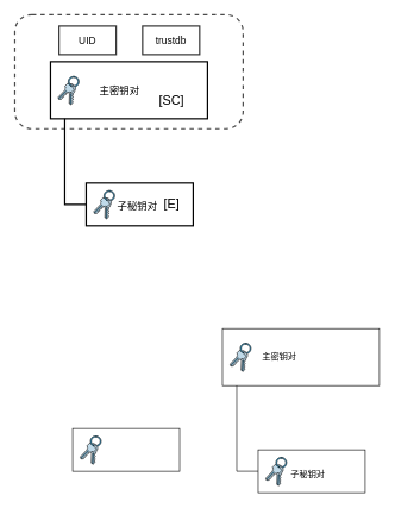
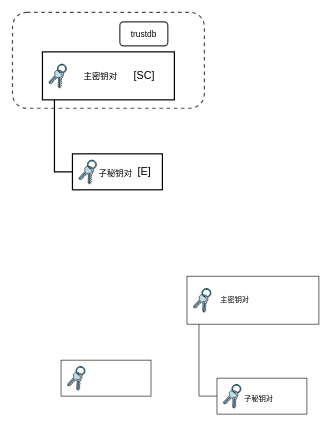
  <mxCell id="0" />
  <mxCell id="1" parent="0" />
  <mxCell id="2" value="" style="rounded=0;whiteSpace=wrap;html=1;strokeWidth=2;" vertex="1" parent="1"><mxGeometry x="70" y="86" width="220" height="80" as="geometry" /></mxCell>
  <mxCell id="3" value="" style="rounded=0;orthogonalLoop=1;jettySize=auto;html=1;endArrow=none;endFill=0;exitX=0;exitY=0.5;exitDx=0;exitDy=0;strokeWidth=2;" edge="1" parent="1" source="8"><mxGeometry relative="1" as="geometry"><mxPoint x="90" y="166" as="targetPoint" /><Array as="points"><mxPoint x="90" y="286" /></Array></mxGeometry></mxCell>
  <mxCell id="4" value="" style="shape=mxgraph.cisco.misc.keys;html=1;pointerEvents=1;dashed=0;fillColor=#036897;strokeColor=#ffffff;strokeWidth=2;verticalLabelPosition=bottom;verticalAlign=top;align=center;outlineConnect=0;" vertex="1" parent="1"><mxGeometry x="80" y="106" width="29.9" height="40" as="geometry" /></mxCell>
  <mxCell id="5" value="" style="rounded=0;whiteSpace=wrap;html=1;" vertex="1" parent="1"><mxGeometry x="101" y="600" width="150" height="60" as="geometry" /></mxCell>
  <mxCell id="6" value="" style="shape=mxgraph.cisco.misc.keys;html=1;pointerEvents=1;dashed=0;fillColor=#036897;strokeColor=#ffffff;strokeWidth=2;verticalLabelPosition=bottom;verticalAlign=top;align=center;outlineConnect=0;" vertex="1" parent="1"><mxGeometry x="111" y="610" width="29.9" height="40" as="geometry" /></mxCell>
  <mxCell id="7" value="" style="group;fontColor=#080808;strokeWidth=2;fontSize=14;" vertex="1" connectable="0" parent="1"><mxGeometry x="120" y="256" width="154" height="60" as="geometry" /></mxCell>
  <mxCell id="8" value="" style="rounded=0;whiteSpace=wrap;html=1;strokeWidth=2;" vertex="1" parent="7"><mxGeometry width="150" height="60" as="geometry" /></mxCell>
  <mxCell id="9" value="" style="shape=mxgraph.cisco.misc.keys;html=1;pointerEvents=1;dashed=0;fillColor=#036897;strokeColor=#ffffff;strokeWidth=2;verticalLabelPosition=bottom;verticalAlign=top;align=center;outlineConnect=0;" vertex="1" parent="7"><mxGeometry x="10" y="10" width="29.9" height="40" as="geometry" /></mxCell>
  <mxCell id="10" value="子秘钥对" style="text;html=1;strokeColor=none;fillColor=none;align=center;verticalAlign=middle;whiteSpace=wrap;rounded=0;strokeWidth=2;fontSize=14;" vertex="1" parent="7"><mxGeometry x="41.9" y="17" width="60" height="30" as="geometry" /></mxCell>
  <mxCell id="11" value="[E]" style="text;html=1;align=center;verticalAlign=middle;whiteSpace=wrap;rounded=0;fontSize=18;strokeWidth=2;" vertex="1" parent="7"><mxGeometry x="90" y="15" width="60" height="30" as="geometry" /></mxCell>
  <mxCell id="12" value="主密钥对" style="text;html=1;strokeColor=none;fillColor=none;align=center;verticalAlign=middle;whiteSpace=wrap;rounded=0;strokeWidth=2;fontSize=14;" vertex="1" parent="1"><mxGeometry x="137" y="111" width="60" height="30" as="geometry" /></mxCell>
  <mxCell id="13" value="" style="rounded=0;whiteSpace=wrap;html=1;" vertex="1" parent="1"><mxGeometry x="311" y="460" width="220" height="80" as="geometry" /></mxCell>
  <mxCell id="14" value="" style="rounded=0;orthogonalLoop=1;jettySize=auto;html=1;endArrow=none;endFill=0;exitX=0;exitY=0.5;exitDx=0;exitDy=0;" edge="1" parent="1" source="17"><mxGeometry relative="1" as="geometry"><mxPoint x="331" y="540" as="targetPoint" /><Array as="points"><mxPoint x="331" y="660" /></Array></mxGeometry></mxCell>
  <mxCell id="15" value="" style="shape=mxgraph.cisco.misc.keys;html=1;pointerEvents=1;dashed=0;fillColor=#036897;strokeColor=#ffffff;strokeWidth=2;verticalLabelPosition=bottom;verticalAlign=top;align=center;outlineConnect=0;" vertex="1" parent="1"><mxGeometry x="321" y="480" width="29.9" height="40" as="geometry" /></mxCell>
  <mxCell id="16" value="" style="group" vertex="1" connectable="0" parent="1"><mxGeometry x="361" y="630" width="150" height="60" as="geometry" /></mxCell>
  <mxCell id="17" value="" style="rounded=0;whiteSpace=wrap;html=1;" vertex="1" parent="16"><mxGeometry width="150" height="60" as="geometry" /></mxCell>
  <mxCell id="18" value="" style="shape=mxgraph.cisco.misc.keys;html=1;pointerEvents=1;dashed=0;fillColor=#036897;strokeColor=#ffffff;strokeWidth=2;verticalLabelPosition=bottom;verticalAlign=top;align=center;outlineConnect=0;" vertex="1" parent="16"><mxGeometry x="10" y="10" width="29.9" height="40" as="geometry" /></mxCell>
  <mxCell id="19" value="子秘钥对" style="text;html=1;strokeColor=none;fillColor=none;align=center;verticalAlign=middle;whiteSpace=wrap;rounded=0;" vertex="1" parent="16"><mxGeometry x="39.9" y="20" width="60" height="30" as="geometry" /></mxCell>
  <mxCell id="20" value="主密钥对" style="text;html=1;strokeColor=none;fillColor=none;align=center;verticalAlign=middle;whiteSpace=wrap;rounded=0;" vertex="1" parent="1"><mxGeometry x="361" y="485" width="60" height="30" as="geometry" /></mxCell>
- <mxCell id="21" value="[SC]" style="text;html=1;align=center;verticalAlign=middle;whiteSpace=wrap;rounded=0;fontSize=18;strokeWidth=2;" vertex="1" parent="1"><mxGeometry x="210" y="126" width="60" height="30" as="geometry" /></mxCell>
+ <mxCell id="21" value="[SC]" style="text;html=1;align=center;verticalAlign=middle;whiteSpace=wrap;rounded=0;fontSize=18;strokeWidth=2;" vertex="1" parent="1"><mxGeometry x="210" y="111" width="60" height="30" as="geometry" /></mxCell>
  <mxCell id="22" value="" style="rounded=1;whiteSpace=wrap;html=1;fontSize=18;fontColor=#080808;fillColor=none;dashed=1;strokeWidth=2;opacity=70;" vertex="1" parent="1"><mxGeometry x="20" y="20" width="320" height="160" as="geometry" /></mxCell>
- <mxCell id="23" value="&lt;font style=&quot;font-size: 14px&quot;&gt;UID&lt;/font&gt;" style="rounded=0;whiteSpace=wrap;html=1;fontSize=18;fontColor=#080808;fillColor=none;strokeWidth=2;opacity=80;" vertex="1" parent="1"><mxGeometry x="82" y="36" width="80" height="40" as="geometry" /></mxCell>
- <mxCell id="24" value="trustdb" style="rounded=0;whiteSpace=wrap;html=1;fontSize=14;fontColor=#080808;fillColor=none;strokeWidth=2;opacity=80;" vertex="1" parent="1"><mxGeometry x="199.05" y="36" width="80" height="40" as="geometry" /></mxCell>
+ <mxCell id="24" value="trustdb" style="whiteSpace=wrap;html=1;fontSize=14;fontColor=#080808;fillColor=none;strokeWidth=2;opacity=80;rounded=1;" vertex="1" parent="1"><mxGeometry x="199.05" y="36" width="80" height="40" as="geometry" /></mxCell>
